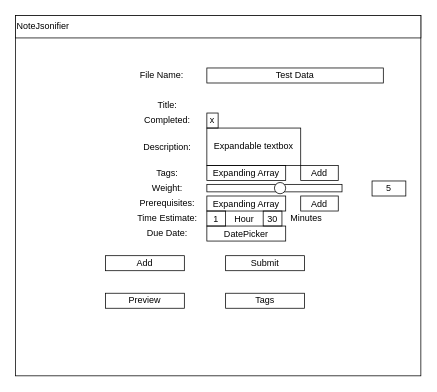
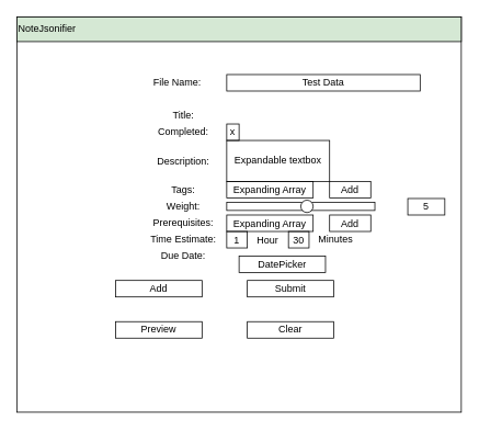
  <mxCell id="0" />
  <mxCell id="1" parent="0" />
  <mxCell id="2" value="" style="rounded=0;whiteSpace=wrap;html=1;" vertex="1" parent="1"><mxGeometry x="20" y="20" width="540" height="480" as="geometry" /></mxCell>
- <mxCell id="3" value="NoteJsonifier" style="rounded=0;whiteSpace=wrap;html=1;align=left;" vertex="1" parent="1"><mxGeometry x="20" y="20" width="540" height="30" as="geometry" /></mxCell>
+ <mxCell id="3" value="NoteJsonifier" style="rounded=0;whiteSpace=wrap;html=1;align=left;fillColor=#d5e8d4;" vertex="1" parent="1"><mxGeometry x="20" y="20" width="540" height="30" as="geometry" /></mxCell>
  <mxCell id="4" value="File Name:" style="rounded=0;whiteSpace=wrap;html=1;strokeColor=none;fillColor=none;" vertex="1" parent="1"><mxGeometry x="155" y="70" width="120" height="60" as="geometry" /></mxCell>
  <mxCell id="5" value="Title:&lt;span style=&quot;color: rgba(0 , 0 , 0 , 0) ; font-family: monospace ; font-size: 0px&quot;&gt;%3CmxGraphModel%3E%3Croot%3E%3CmxCell%20id%3D%220%22%2F%3E%3CmxCell%20id%3D%221%22%20parent%3D%220%22%2F%3E%3CmxCell%20id%3D%222%22%20value%3D%22Title%22%20style%3D%22rounded%3D0%3BwhiteSpace%3Dwrap%3Bhtml%3D1%3BstrokeColor%3Dnone%3BfillColor%3Dnone%3B%22%20vertex%3D%221%22%20parent%3D%221%22%3E%3CmxGeometry%20x%3D%22320%22%20y%3D%22270%22%20width%3D%22105%22%20height%3D%2220%22%20as%3D%22geometry%22%2F%3E%3C%2FmxCell%3E%3C%2Froot%3E%3C%2FmxGraphModel%3E&lt;/span&gt;" style="rounded=0;whiteSpace=wrap;html=1;strokeColor=none;fillColor=none;" vertex="1" parent="1"><mxGeometry x="170" y="130" width="105" height="20" as="geometry" /></mxCell>
  <mxCell id="6" value="Completed:" style="rounded=0;whiteSpace=wrap;html=1;strokeColor=none;fillColor=none;" vertex="1" parent="1"><mxGeometry x="170" y="150" width="105" height="20" as="geometry" /></mxCell>
  <mxCell id="7" value="Description:" style="rounded=0;whiteSpace=wrap;html=1;strokeColor=none;fillColor=none;" vertex="1" parent="1"><mxGeometry x="170" y="186" width="105" height="20" as="geometry" /></mxCell>
  <mxCell id="8" value="Tags:" style="rounded=0;whiteSpace=wrap;html=1;strokeColor=none;fillColor=none;" vertex="1" parent="1"><mxGeometry x="170" y="220" width="105" height="20" as="geometry" /></mxCell>
  <mxCell id="9" value="Weight:" style="rounded=0;whiteSpace=wrap;html=1;strokeColor=none;fillColor=none;" vertex="1" parent="1"><mxGeometry x="170" y="240" width="105" height="20" as="geometry" /></mxCell>
  <mxCell id="10" value="Prerequisites:" style="rounded=0;whiteSpace=wrap;html=1;strokeColor=none;fillColor=none;" vertex="1" parent="1"><mxGeometry x="170" y="260" width="105" height="20" as="geometry" /></mxCell>
  <mxCell id="11" value="Time Estimate:" style="rounded=0;whiteSpace=wrap;html=1;strokeColor=none;fillColor=none;" vertex="1" parent="1"><mxGeometry x="170" y="280" width="105" height="20" as="geometry" /></mxCell>
  <mxCell id="12" value="Due Date:" style="rounded=0;whiteSpace=wrap;html=1;strokeColor=none;fillColor=none;" vertex="1" parent="1"><mxGeometry x="170" y="300" width="105" height="20" as="geometry" /></mxCell>
  <mxCell id="13" value="x" style="rounded=0;whiteSpace=wrap;html=1;strokeColor=#000000;fillColor=none;" vertex="1" parent="1"><mxGeometry x="275" y="150" width="15" height="20" as="geometry" /></mxCell>
  <mxCell id="14" value="Expandable textbox" style="rounded=0;whiteSpace=wrap;html=1;strokeColor=#000000;fillColor=none;" vertex="1" parent="1"><mxGeometry x="275" y="170" width="125" height="50" as="geometry" /></mxCell>
  <mxCell id="15" value="Expanding Array&lt;span style=&quot;color: rgba(0 , 0 , 0 , 0) ; font-family: monospace ; font-size: 0px&quot;&gt;%3CmxGraphModel%3E%3Croot%3E%3CmxCell%20id%3D%220%22%2F%3E%3CmxCell%20id%3D%221%22%20parent%3D%220%22%2F%3E%3CmxCell%20id%3D%222%22%20value%3D%22Todo%20Title%22%20style%3D%22rounded%3D0%3BwhiteSpace%3Dwrap%3Bhtml%3D1%3BstrokeColor%3D%23000000%3BfillColor%3Dnone%3B%22%20vertex%3D%221%22%20parent%3D%221%22%3E%3CmxGeometry%20x%3D%22425%22%20y%3D%22270%22%20width%3D%22105%22%20height%3D%2220%22%20as%3D%22geometry%22%2F%3E%3C%2FmxCell%3E%3C%2Froot%3E%3C%2FmxGraphModel%3E&lt;/span&gt;" style="rounded=0;whiteSpace=wrap;html=1;strokeColor=#000000;fillColor=none;" vertex="1" parent="1"><mxGeometry x="275" y="220" width="105" height="20" as="geometry" /></mxCell>
  <mxCell id="16" value="Add" style="rounded=0;whiteSpace=wrap;html=1;strokeColor=#000000;fillColor=none;" vertex="1" parent="1"><mxGeometry x="400" y="220" width="50" height="20" as="geometry" /></mxCell>
  <mxCell id="17" value="" style="rounded=0;whiteSpace=wrap;html=1;strokeColor=#000000;fillColor=none;" vertex="1" parent="1"><mxGeometry x="275" y="245" width="180" height="10" as="geometry" /></mxCell>
  <mxCell id="18" value="" style="ellipse;whiteSpace=wrap;html=1;aspect=fixed;strokeColor=#000000;fillColor=#FFFFFF;" vertex="1" parent="1"><mxGeometry x="365" y="242.5" width="15" height="15" as="geometry" /></mxCell>
  <mxCell id="19" value="5" style="rounded=0;whiteSpace=wrap;html=1;strokeColor=#000000;fillColor=none;" vertex="1" parent="1"><mxGeometry x="495" y="240.5" width="45" height="20" as="geometry" /></mxCell>
  <mxCell id="20" value="Expanding Array&lt;span style=&quot;color: rgba(0 , 0 , 0 , 0) ; font-family: monospace ; font-size: 0px&quot;&gt;%3CmxGraphModel%3E%3Croot%3E%3CmxCell%20id%3D%220%22%2F%3E%3CmxCell%20id%3D%221%22%20parent%3D%220%22%2F%3E%3CmxCell%20id%3D%222%22%20value%3D%22Todo%20Title%22%20style%3D%22rounded%3D0%3BwhiteSpace%3Dwrap%3Bhtml%3D1%3BstrokeColor%3D%23000000%3BfillColor%3Dnone%3B%22%20vertex%3D%221%22%20parent%3D%221%22%3E%3CmxGeometry%20x%3D%22425%22%20y%3D%22270%22%20width%3D%22105%22%20height%3D%2220%22%20as%3D%22geometry%22%2F%3E%3C%2FmxCell%3E%3C%2Froot%3E%3C%2FmxGraphModel%3E&lt;/span&gt;" style="rounded=0;whiteSpace=wrap;html=1;strokeColor=#000000;fillColor=none;" vertex="1" parent="1"><mxGeometry x="275" y="260.5" width="105" height="20" as="geometry" /></mxCell>
  <mxCell id="21" value="Add" style="rounded=0;whiteSpace=wrap;html=1;strokeColor=#000000;fillColor=none;" vertex="1" parent="1"><mxGeometry x="400" y="260.5" width="50" height="20" as="geometry" /></mxCell>
  <mxCell id="22" value="1" style="rounded=0;whiteSpace=wrap;html=1;strokeColor=#000000;fillColor=none;" vertex="1" parent="1"><mxGeometry x="275" y="280.5" width="25" height="20" as="geometry" /></mxCell>
  <mxCell id="23" value="Hour" style="rounded=0;whiteSpace=wrap;html=1;strokeColor=none;fillColor=none;" vertex="1" parent="1"><mxGeometry x="300" y="280.5" width="50" height="20" as="geometry" /></mxCell>
  <mxCell id="24" value="30" style="rounded=0;whiteSpace=wrap;html=1;strokeColor=#000000;fillColor=none;" vertex="1" parent="1"><mxGeometry x="350" y="280.5" width="25" height="20" as="geometry" /></mxCell>
  <mxCell id="25" value="Minutes" style="rounded=0;whiteSpace=wrap;html=1;strokeColor=none;fillColor=none;" vertex="1" parent="1"><mxGeometry x="375" y="280" width="65" height="20" as="geometry" /></mxCell>
- <mxCell id="26" value="DatePicker" style="rounded=0;whiteSpace=wrap;html=1;strokeColor=#000000;fillColor=none;" vertex="1" parent="1"><mxGeometry x="275" y="300.5" width="105" height="20" as="geometry" /></mxCell>
+ <mxCell id="26" value="DatePicker" style="rounded=0;whiteSpace=wrap;html=1;strokeColor=#000000;fillColor=none;" vertex="1" parent="1"><mxGeometry x="290" y="310.5" width="105" height="20" as="geometry" /></mxCell>
  <mxCell id="27" value="Add" style="rounded=0;whiteSpace=wrap;html=1;strokeColor=#000000;fillColor=none;" vertex="1" parent="1"><mxGeometry x="140" y="340" width="105" height="20" as="geometry" /></mxCell>
  <mxCell id="28" value="Submit" style="rounded=0;whiteSpace=wrap;html=1;strokeColor=#000000;fillColor=none;" vertex="1" parent="1"><mxGeometry x="300" y="340" width="105" height="20" as="geometry" /></mxCell>
  <mxCell id="29" value="Preview" style="rounded=0;whiteSpace=wrap;html=1;strokeColor=#000000;fillColor=none;" vertex="1" parent="1"><mxGeometry x="140" y="390" width="105" height="20" as="geometry" /></mxCell>
  <mxCell id="30" value="Test Data" style="rounded=0;whiteSpace=wrap;html=1;strokeColor=#000000;fillColor=none;" vertex="1" parent="1"><mxGeometry x="275" y="90" width="235" height="20" as="geometry" /></mxCell>
- <mxCell id="31" value="Tags" style="rounded=0;whiteSpace=wrap;html=1;strokeColor=#000000;fillColor=none;" vertex="1" parent="1"><mxGeometry x="300" y="390" width="105" height="20" as="geometry" /></mxCell>
+ <mxCell id="31" value="Clear" style="rounded=0;whiteSpace=wrap;html=1;strokeColor=#000000;fillColor=none;" vertex="1" parent="1"><mxGeometry x="300" y="390" width="105" height="20" as="geometry" /></mxCell>
